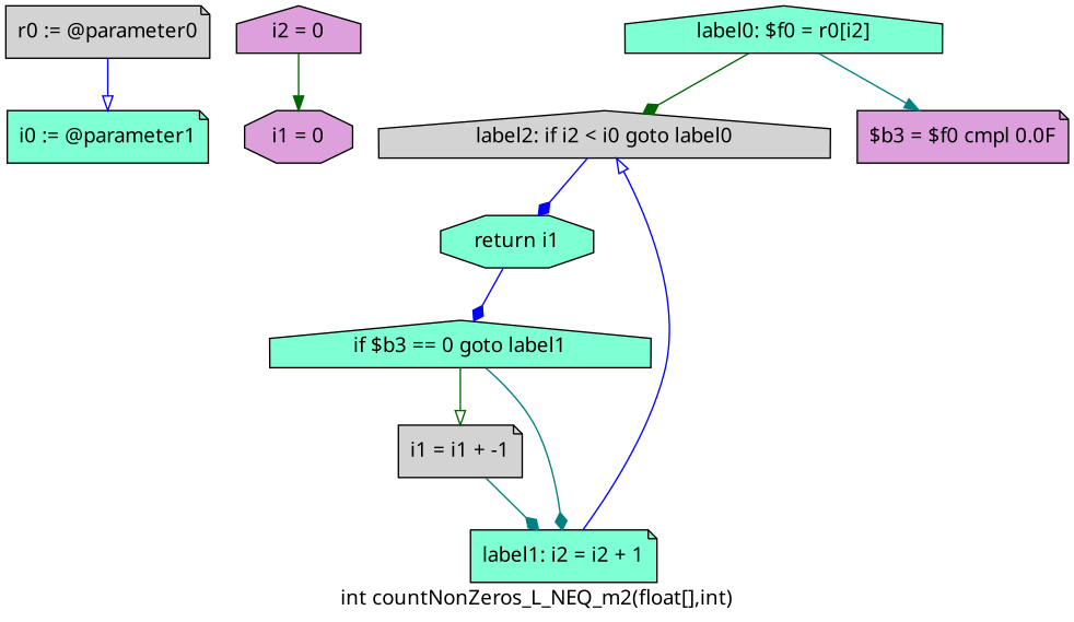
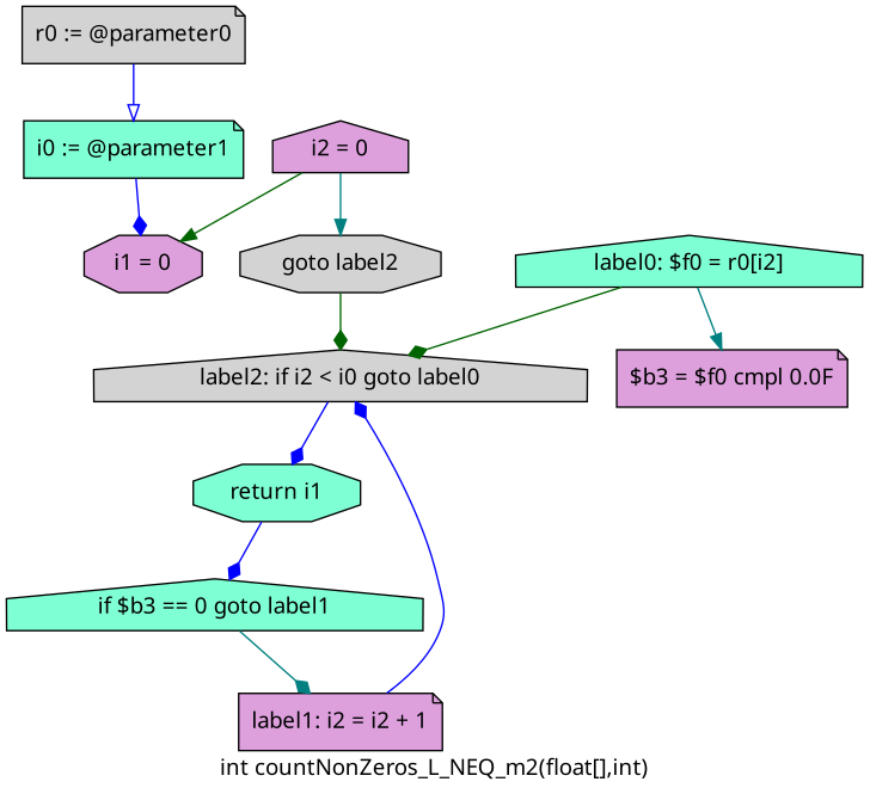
  digraph {
    fontname="Noto Sans"
    label="int countNonZeros_L_NEQ_m2(float[],int)"
    node [fillcolor=aquamarine fontname="Noto Sans" shape=note style=filled]
    edge [arrowhead=diamond color=blue fontname="Noto Sans"]
    n1 [fillcolor=lightgrey label="r0 := @parameter0"]
    n2 [label="i0 := @parameter1"]
    n3 [fillcolor=plum label="i1 = 0" shape=octagon]
    n4 [fillcolor=plum label="i2 = 0" shape=house]
+   n5 [fillcolor=lightgrey label="goto label2" shape=octagon]
    n6 [fillcolor=lightgrey label="label2: if i2 < i0 goto label0" shape=house]
    n7 [label="return i1" shape=octagon]
    n8 [label="label0: $f0 = r0[i2]" shape=house]
    n9 [fillcolor=plum label="$b3 = $f0 cmpl 0.0F"]
    n10 [label="if $b3 == 0 goto label1" shape=house]
-   n11 [fillcolor=lightgrey label="i1 = i1 + -1"]
-   n12 [label="label1: i2 = i2 + 1"]
+   n12 [fillcolor=plum label="label1: i2 = i2 + 1"]
    n1 -> n2 [arrowhead=onormal]
+   n2 -> n3
    n4 -> n3 [arrowhead=normal color=darkgreen]
+   n4 -> n5 [arrowhead=normal color=teal]
+   n5 -> n6 [color=darkgreen]
    n6 -> n7
    n7 -> n10
    n8 -> n6 [color=darkgreen]
    n8 -> n9 [arrowhead=normal color=teal]
-   n10 -> n11 [arrowhead=onormal color=darkgreen]
    n10 -> n12 [color=teal]
-   n11 -> n12 [color=teal]
-   n12 -> n6 [arrowhead=onormal]
+   n12 -> n6
  }
